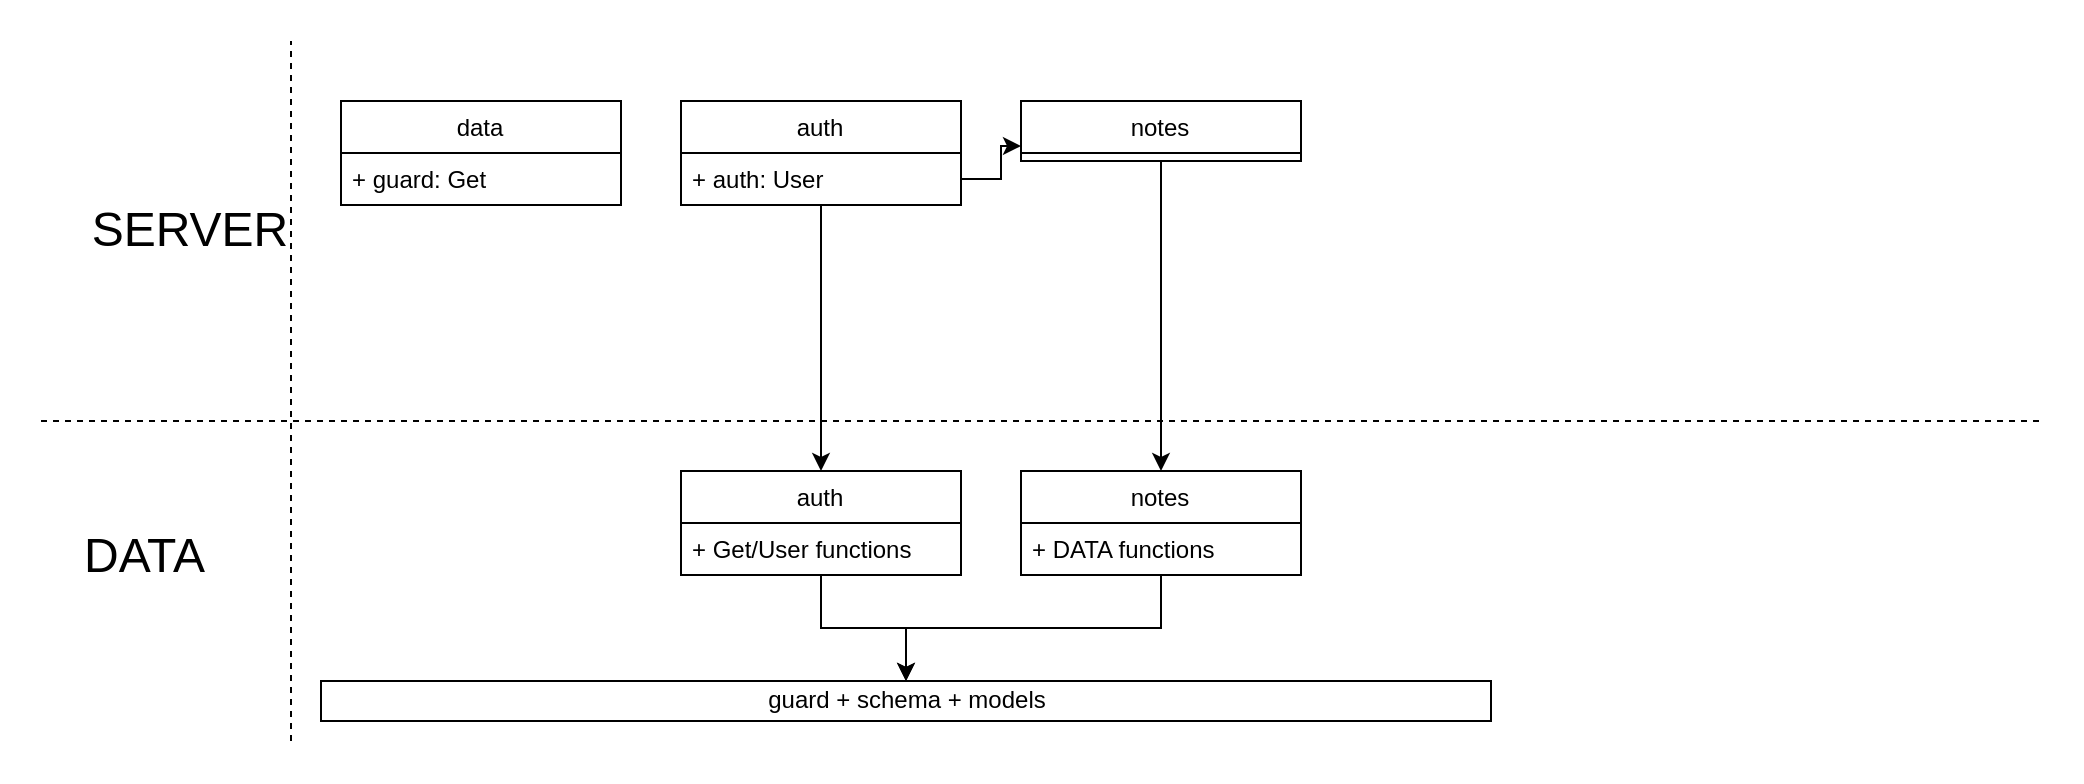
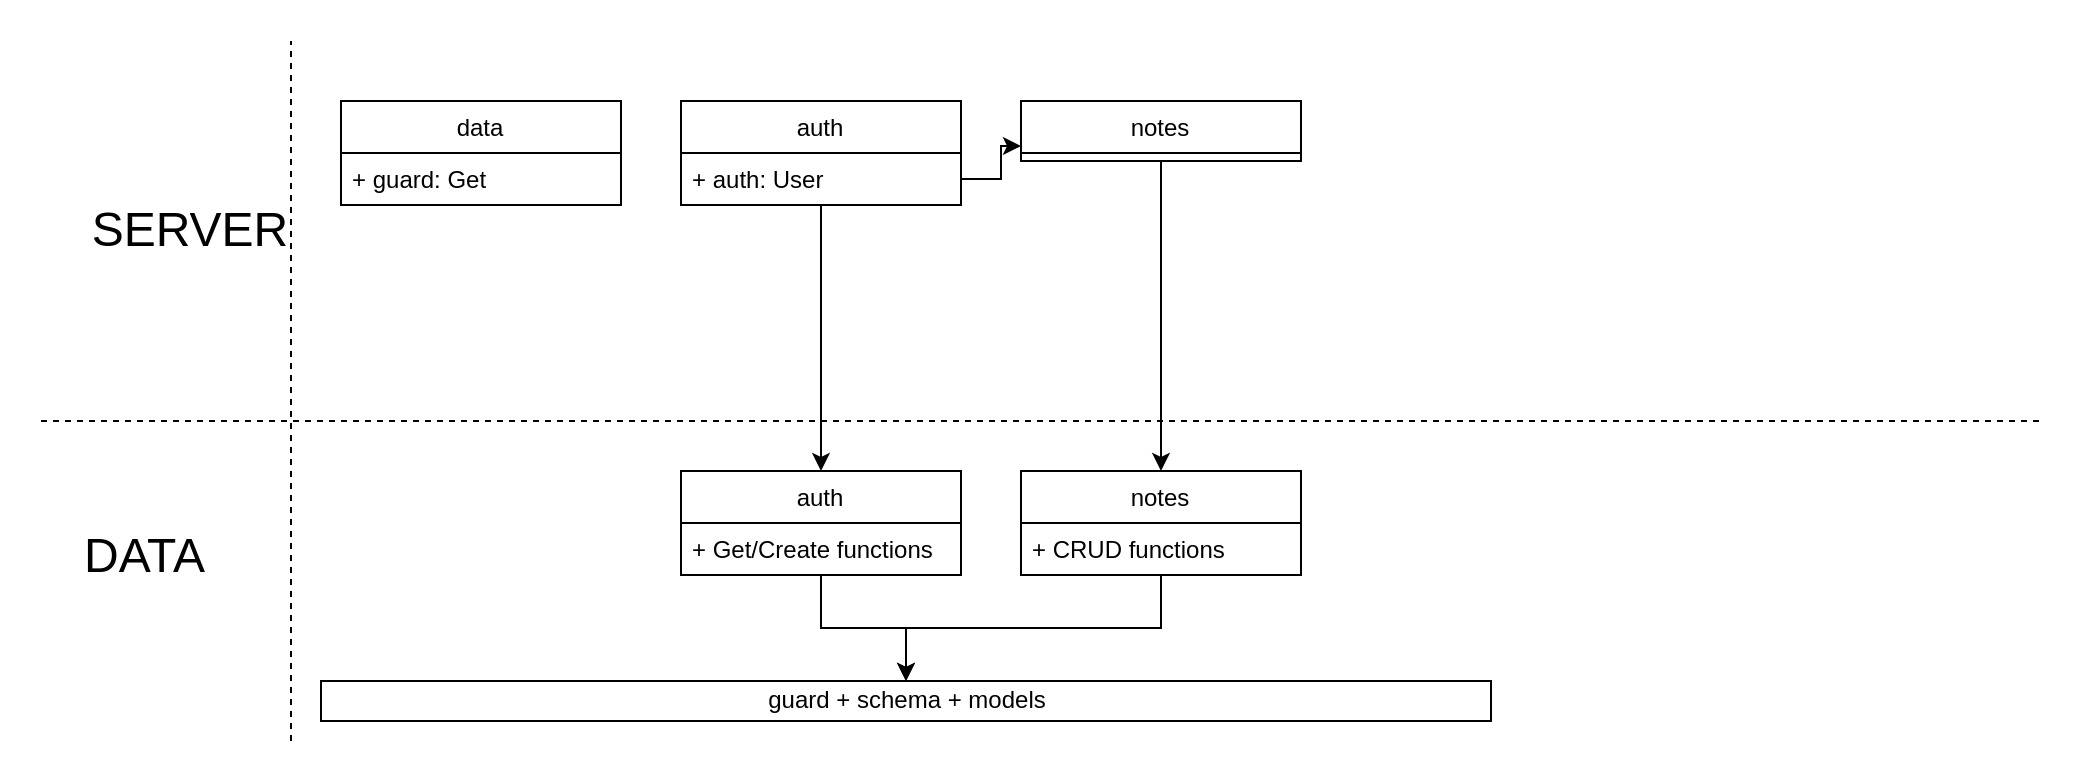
  <mxCell id="0" />
  <mxCell id="1" parent="0" />
  <mxCell id="2" value="&lt;font style=&quot;font-size: 24px&quot;&gt;SERVER&lt;/font&gt;&lt;br&gt;" style="text;html=1;strokeColor=none;fillColor=none;align=center;verticalAlign=middle;whiteSpace=wrap;rounded=0;" parent="1" vertex="1"><mxGeometry x="60" y="100" width="70" height="30" as="geometry" /></mxCell>
  <mxCell id="3" value="" style="endArrow=none;dashed=1;html=1;" parent="1" edge="1"><mxGeometry width="50" height="50" relative="1" as="geometry"><mxPoint y="210" as="sourcePoint" x="20" /><mxPoint x="1020" y="210" as="targetPoint" /></mxGeometry></mxCell>
  <mxCell id="4" value="&lt;font style=&quot;font-size: 24px&quot;&gt;DATA&lt;/font&gt;" style="text;html=1;resizable=0;points=[];autosize=1;align=left;verticalAlign=top;spacingTop=-4;" parent="1" vertex="1"><mxGeometry x="40" y="261" width="80" height="20" as="geometry" /></mxCell>
  <mxCell id="5" value="" style="endArrow=none;dashed=1;html=1;" parent="1" edge="1"><mxGeometry width="50" height="50" relative="1" as="geometry"><mxPoint x="145" y="370" as="sourcePoint" /><mxPoint x="145" y="20" as="targetPoint" /></mxGeometry></mxCell>
  <mxCell id="6" style="edgeStyle=orthogonalEdgeStyle;orthogonalLoop=1;jettySize=auto;html=1;strokeColor=#000000;rounded=0;" parent="1" source="7" target="12" edge="1"><mxGeometry relative="1" as="geometry" /></mxCell>
  <mxCell id="7" value="auth" style="swimlane;fontStyle=0;childLayout=stackLayout;horizontal=1;startSize=26;fillColor=none;horizontalStack=0;resizeParent=1;resizeParentMax=0;resizeLast=0;collapsible=1;marginBottom=0;" parent="1" vertex="1"><mxGeometry x="340" y="50" width="140" height="52" as="geometry"><mxRectangle x="160" y="37" width="60" height="26" as="alternateBounds" /></mxGeometry></mxCell>
  <mxCell id="8" value="+ auth: User" style="text;strokeColor=none;fillColor=none;align=left;verticalAlign=top;spacingLeft=4;spacingRight=4;overflow=hidden;rotatable=0;points=[[0,0.5],[1,0.5]];portConstraint=eastwest;" parent="7" vertex="1"><mxGeometry y="26" width="140" height="26" as="geometry" /></mxCell>
  <mxCell id="9" value="data" style="swimlane;fontStyle=0;childLayout=stackLayout;horizontal=1;startSize=26;fillColor=none;horizontalStack=0;resizeParent=1;resizeParentMax=0;resizeLast=0;collapsible=1;marginBottom=0;" parent="1" vertex="1"><mxGeometry x="170" y="50" width="140" height="52" as="geometry" /></mxCell>
  <mxCell id="10" value="+ guard: Get" style="text;strokeColor=none;fillColor=none;align=left;verticalAlign=top;spacingLeft=4;spacingRight=4;overflow=hidden;rotatable=0;points=[[0,0.5],[1,0.5]];portConstraint=eastwest;" parent="9" vertex="1"><mxGeometry y="26" width="140" height="26" as="geometry" /></mxCell>
  <mxCell id="11" style="edgeStyle=orthogonalEdgeStyle;rounded=0;orthogonalLoop=1;jettySize=auto;html=1;strokeColor=#000000;" parent="1" source="12" target="14" edge="1"><mxGeometry relative="1" as="geometry" /></mxCell>
  <mxCell id="12" value="auth" style="swimlane;fontStyle=0;childLayout=stackLayout;horizontal=1;startSize=26;fillColor=none;horizontalStack=0;resizeParent=1;resizeParentMax=0;resizeLast=0;collapsible=1;marginBottom=0;" parent="1" vertex="1"><mxGeometry x="340" y="235" width="140" height="52" as="geometry" /></mxCell>
- <mxCell id="13" value="+ Get/User functions" style="text;strokeColor=none;fillColor=none;align=left;verticalAlign=top;spacingLeft=4;spacingRight=4;overflow=hidden;rotatable=0;points=[[0,0.5],[1,0.5]];portConstraint=eastwest;" parent="12" vertex="1"><mxGeometry y="26" width="140" height="26" as="geometry" /></mxCell>
+ <mxCell id="13" value="+ Get/Create functions" style="text;strokeColor=none;fillColor=none;align=left;verticalAlign=top;spacingLeft=4;spacingRight=4;overflow=hidden;rotatable=0;points=[[0,0.5],[1,0.5]];portConstraint=eastwest;" parent="12" vertex="1"><mxGeometry y="26" width="140" height="26" as="geometry" /></mxCell>
  <mxCell id="14" value="guard + schema + models" style="html=1;" parent="1" vertex="1"><mxGeometry x="160" y="340" width="585" height="20" as="geometry" /></mxCell>
  <mxCell id="15" style="edgeStyle=orthogonalEdgeStyle;rounded=0;orthogonalLoop=1;jettySize=auto;html=1;strokeColor=#000000;" parent="1" source="16" target="14" edge="1"><mxGeometry relative="1" as="geometry" /></mxCell>
  <mxCell id="16" value="notes" style="swimlane;fontStyle=0;childLayout=stackLayout;horizontal=1;startSize=26;fillColor=none;horizontalStack=0;resizeParent=1;resizeParentMax=0;resizeLast=0;collapsible=1;marginBottom=0;" parent="1" vertex="1"><mxGeometry x="510" y="235" width="140" height="52" as="geometry"><mxRectangle x="160" y="37" width="60" height="26" as="alternateBounds" /></mxGeometry></mxCell>
- <mxCell id="17" value="+ DATA functions" style="text;strokeColor=none;fillColor=none;align=left;verticalAlign=top;spacingLeft=4;spacingRight=4;overflow=hidden;rotatable=0;points=[[0,0.5],[1,0.5]];portConstraint=eastwest;" parent="16" vertex="1"><mxGeometry y="26" width="140" height="26" as="geometry" /></mxCell>
+ <mxCell id="17" value="+ CRUD functions" style="text;strokeColor=none;fillColor=none;align=left;verticalAlign=top;spacingLeft=4;spacingRight=4;overflow=hidden;rotatable=0;points=[[0,0.5],[1,0.5]];portConstraint=eastwest;" parent="16" vertex="1"><mxGeometry y="26" width="140" height="26" as="geometry" /></mxCell>
  <mxCell id="18" style="edgeStyle=orthogonalEdgeStyle;rounded=0;orthogonalLoop=1;jettySize=auto;html=1;strokeColor=#000000;" parent="1" source="19" target="16" edge="1"><mxGeometry relative="1" as="geometry" /></mxCell>
  <mxCell id="19" value="notes" style="swimlane;fontStyle=0;childLayout=stackLayout;horizontal=1;startSize=26;fillColor=none;horizontalStack=0;resizeParent=1;resizeParentMax=0;resizeLast=0;collapsible=1;marginBottom=0;" parent="1" vertex="1"><mxGeometry x="510" y="50" width="140" height="30" as="geometry"><mxRectangle x="160" y="37" width="60" height="26" as="alternateBounds" /></mxGeometry></mxCell>
  <mxCell id="20" style="edgeStyle=orthogonalEdgeStyle;rounded=0;orthogonalLoop=1;jettySize=auto;html=1;entryX=0;entryY=0.75;entryDx=0;entryDy=0;strokeColor=#000000;" parent="1" source="8" target="19" edge="1"><mxGeometry relative="1" as="geometry" /></mxCell>
